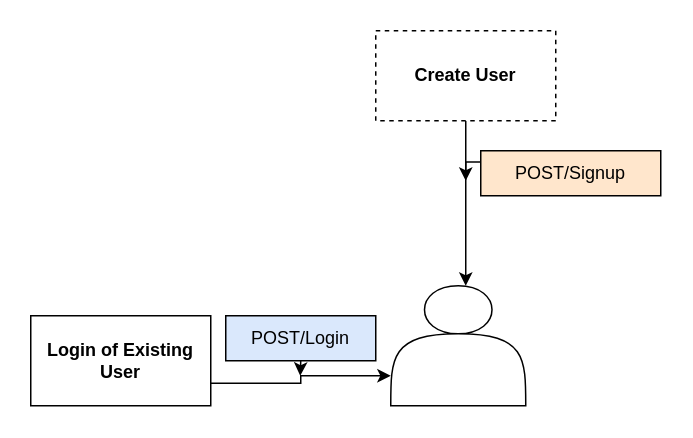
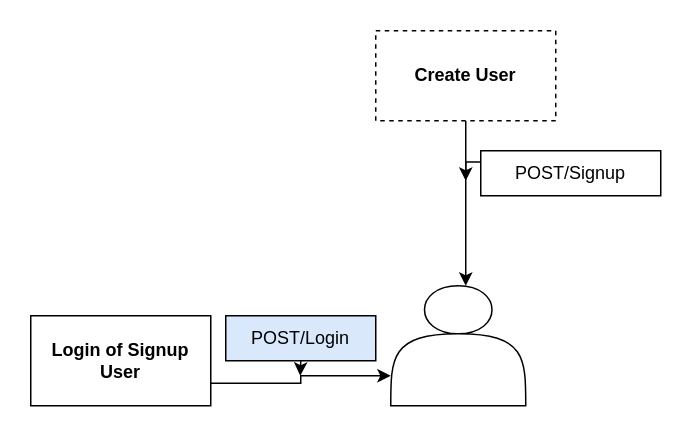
  <mxCell id="0" />
  <mxCell id="1" parent="0" />
  <mxCell id="2" style="edgeStyle=orthogonalEdgeStyle;rounded=0;orthogonalLoop=1;jettySize=auto;html=1;exitX=0.5;exitY=1;exitDx=0;exitDy=0;" edge="1" parent="1" source="3"><mxGeometry relative="1" as="geometry"><mxPoint x="310" y="190" as="targetPoint" /></mxGeometry></mxCell>
  <mxCell id="3" value="Create User" style="rounded=0;whiteSpace=wrap;html=1;fontStyle=1;dashed=1;" vertex="1" parent="1"><mxGeometry x="250" y="20" width="120" height="60" as="geometry" /></mxCell>
  <mxCell id="4" value="" style="shape=actor;whiteSpace=wrap;html=1;" vertex="1" parent="1"><mxGeometry x="260" y="190" width="90" height="80" as="geometry" /></mxCell>
  <mxCell id="5" style="edgeStyle=orthogonalEdgeStyle;rounded=0;orthogonalLoop=1;jettySize=auto;html=1;exitX=0;exitY=0.25;exitDx=0;exitDy=0;" edge="1" parent="1" source="6"><mxGeometry relative="1" as="geometry"><mxPoint x="310" y="120" as="targetPoint" /></mxGeometry></mxCell>
- <mxCell id="6" value="POST/Signup" style="whiteSpace=wrap;html=1;fillColor=#ffe6cc;" vertex="1" parent="1"><mxGeometry x="320" y="100" width="120" height="30" as="geometry" /></mxCell>
+ <mxCell id="6" value="POST/Signup" style="whiteSpace=wrap;html=1;" vertex="1" parent="1"><mxGeometry x="320" y="100" width="120" height="30" as="geometry" /></mxCell>
  <mxCell id="7" style="edgeStyle=orthogonalEdgeStyle;rounded=0;orthogonalLoop=1;jettySize=auto;html=1;exitX=1;exitY=0.75;exitDx=0;exitDy=0;entryX=0;entryY=0.75;entryDx=0;entryDy=0;" edge="1" parent="1" source="8" target="4"><mxGeometry relative="1" as="geometry"><mxPoint x="250" y="255" as="targetPoint" /><Array as="points"><mxPoint x="200" y="255" /><mxPoint x="200" y="250" /></Array></mxGeometry></mxCell>
- <mxCell id="8" value="Login of Existing User" style="whiteSpace=wrap;html=1;fontStyle=1;" vertex="1" parent="1"><mxGeometry x="20" y="210" width="120" height="60" as="geometry" /></mxCell>
+ <mxCell id="8" value="Login of Signup User" style="whiteSpace=wrap;html=1;fontStyle=1;" vertex="1" parent="1"><mxGeometry x="20" y="210" width="120" height="60" as="geometry" /></mxCell>
  <mxCell id="9" style="edgeStyle=orthogonalEdgeStyle;rounded=0;orthogonalLoop=1;jettySize=auto;html=1;exitX=0.5;exitY=1;exitDx=0;exitDy=0;" edge="1" parent="1" source="10"><mxGeometry relative="1" as="geometry"><mxPoint x="199.667" y="250" as="targetPoint" /></mxGeometry></mxCell>
  <mxCell id="10" value="POST/Login" style="whiteSpace=wrap;html=1;fillColor=#dae8fc;" vertex="1" parent="1"><mxGeometry x="150" y="210" width="100" height="30" as="geometry" /></mxCell>
